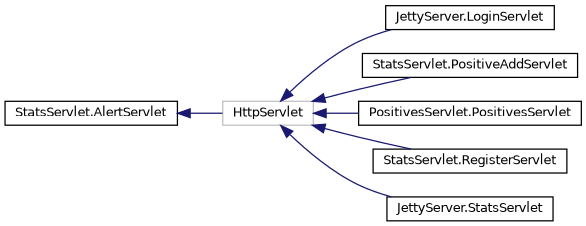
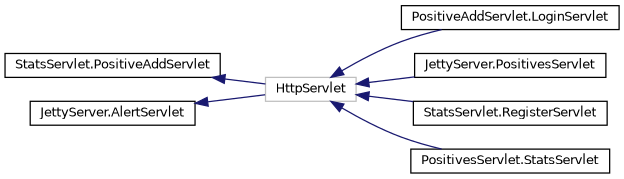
  digraph {
    rankdir=LR
    node [color=black fillcolor=white fontname=Helvetica fontsize=10 shape=record style=filled]
    edge [color=midnightblue dir=back fontname=Helvetica fontsize=10 labelfontname=Helvetica labelfontsize=10 style=solid]
    n1 [color=grey75 height=0.2 label=HttpServlet width=0.4]
-   n2 [height=0.2 label="JettyServer.LoginServlet" width=0.4]
+   n2 [height=0.2 label="PositiveAddServlet.LoginServlet" width=0.4]
    n3 [height=0.2 label="StatsServlet.PositiveAddServlet" width=0.4]
-   n4 [height=0.2 label="PositivesServlet.PositivesServlet" width=0.4]
+   n4 [height=0.2 label="JettyServer.PositivesServlet" width=0.4]
    n5 [height=0.2 label="StatsServlet.RegisterServlet" width=0.4]
-   n6 [height=0.2 label="JettyServer.StatsServlet" width=0.4]
-   n7 [height=0.2 label="StatsServlet.AlertServlet" width=0.4]
+   n6 [height=0.2 label="PositivesServlet.StatsServlet" width=0.4]
+   n7 [height=0.2 label="JettyServer.AlertServlet" width=0.4]
    n1 -> n2
-   n1 -> n3
+   n3 -> n1
    n1 -> n4
    n1 -> n5
    n1 -> n6
    n7 -> n1
  }
